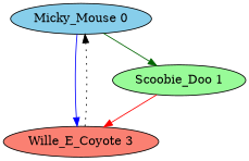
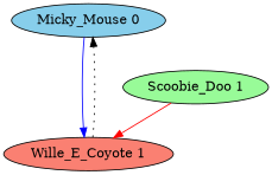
  digraph {
    node [style=filled]
    edge [style=solid]
    n1 [fillcolor=skyblue label="Micky_Mouse 0"]
-   n2 [fillcolor=salmon label="Wille_E_Coyote 3"]
+   n2 [fillcolor=salmon label="Wille_E_Coyote 1"]
    n3 [fillcolor=palegreen label="Scoobie_Doo 1"]
    n1 -> n2 [color=blue]
-   n1 -> n3 [color=darkgreen]
    n2 -> n1 [color=black style=dotted]
    n3 -> n2 [color=red]
  }
